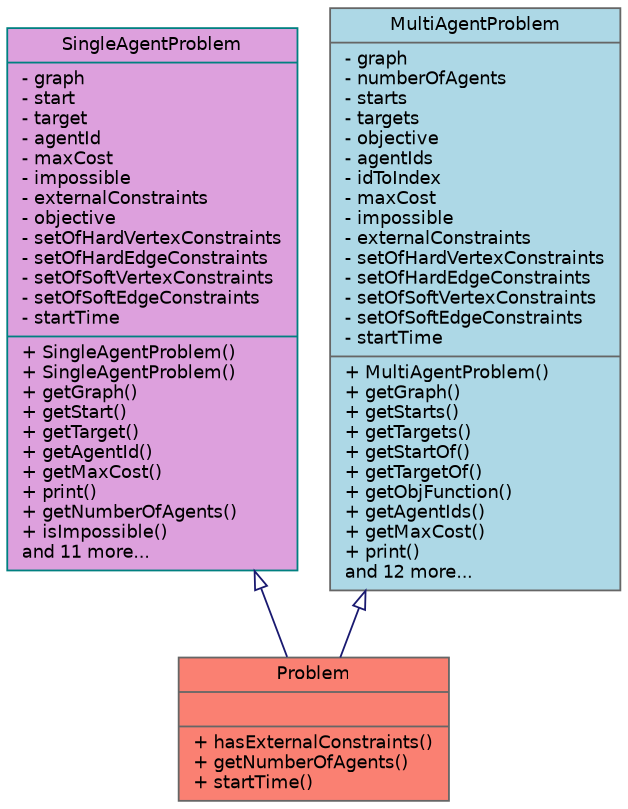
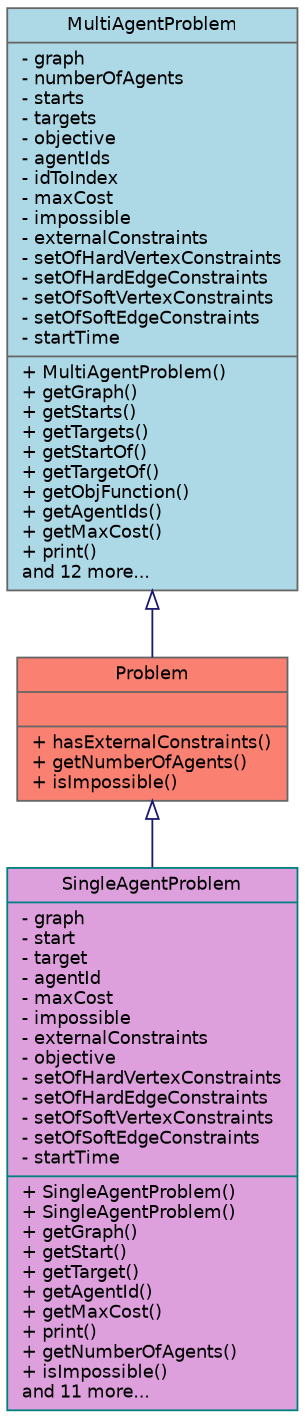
  digraph {
    node [color=gray40 fontname=Helvetica fontsize=10 shape=record style=filled]
    edge [arrowtail=onormal color=midnightblue dir=back fontname=Helvetica fontsize=10 labelfontname=Helvetica labelfontsize=10 style=solid]
-   n1 [fillcolor=salmon fontcolor=black height=0.2 label="{Problem\n||+ hasExternalConstraints()\l+ getNumberOfAgents()\l+ startTime()\l}" width=0.4]
+   n1 [fillcolor=salmon fontcolor=black height=0.2 label="{Problem\n||+ hasExternalConstraints()\l+ getNumberOfAgents()\l+ isImpossible()\l}" width=0.4]
    n2 [color=teal fillcolor=plum height=0.2 label="{SingleAgentProblem\n|- graph\l- start\l- target\l- agentId\l- maxCost\l- impossible\l- externalConstraints\l- objective\l- setOfHardVertexConstraints\l- setOfHardEdgeConstraints\l- setOfSoftVertexConstraints\l- setOfSoftEdgeConstraints\l- startTime\l|+ SingleAgentProblem()\l+ SingleAgentProblem()\l+ getGraph()\l+ getStart()\l+ getTarget()\l+ getAgentId()\l+ getMaxCost()\l+ print()\l+ getNumberOfAgents()\l+ isImpossible()\land 11 more...\l}" width=0.4]
    n3 [fillcolor=lightblue height=0.2 label="{MultiAgentProblem\n|- graph\l- numberOfAgents\l- starts\l- targets\l- objective\l- agentIds\l- idToIndex\l- maxCost\l- impossible\l- externalConstraints\l- setOfHardVertexConstraints\l- setOfHardEdgeConstraints\l- setOfSoftVertexConstraints\l- setOfSoftEdgeConstraints\l- startTime\l|+ MultiAgentProblem()\l+ getGraph()\l+ getStarts()\l+ getTargets()\l+ getStartOf()\l+ getTargetOf()\l+ getObjFunction()\l+ getAgentIds()\l+ getMaxCost()\l+ print()\land 12 more...\l}" width=0.4]
-   n2 -> n1
+   n1 -> n2
    n3 -> n1
  }
